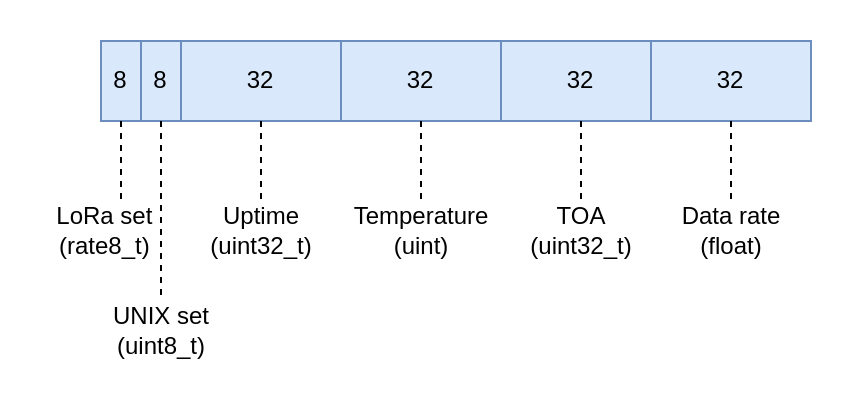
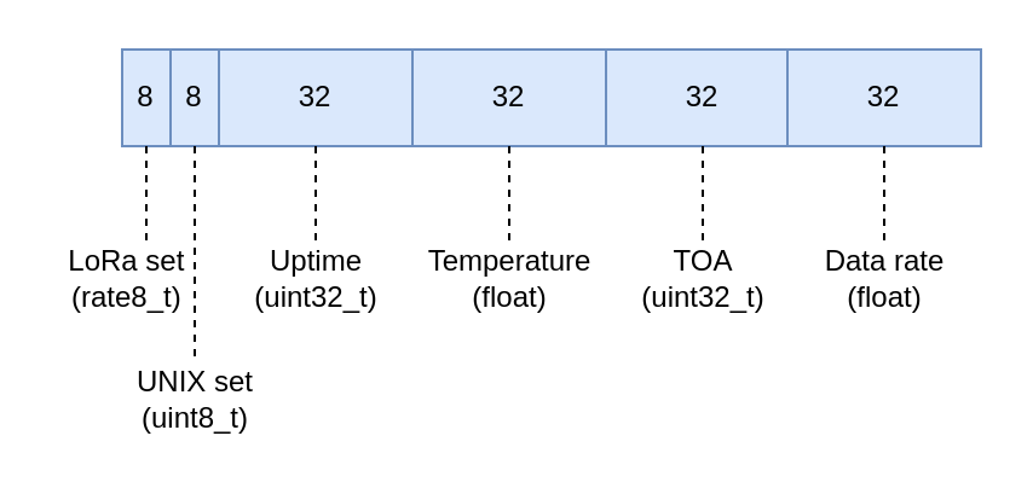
  <mxCell id="0" />
  <mxCell id="1" parent="0" />
  <mxCell id="2" value="8" style="rounded=0;whiteSpace=wrap;html=1;fillColor=#dae8fc;strokeColor=#6c8ebf;" parent="1" vertex="1"><mxGeometry x="70" y="20" width="20" height="40" as="geometry" /></mxCell>
  <mxCell id="3" value="32" style="rounded=0;whiteSpace=wrap;html=1;fillColor=#dae8fc;strokeColor=#6c8ebf;" parent="1" vertex="1"><mxGeometry x="170" y="20" width="80" height="40" as="geometry" /></mxCell>
  <mxCell id="4" value="32" style="rounded=0;whiteSpace=wrap;html=1;fillColor=#dae8fc;strokeColor=#6c8ebf;" parent="1" vertex="1"><mxGeometry x="250" y="20" width="80" height="40" as="geometry" /></mxCell>
  <mxCell id="5" value="8" style="rounded=0;whiteSpace=wrap;html=1;fillColor=#dae8fc;strokeColor=#6c8ebf;" parent="1" vertex="1"><mxGeometry x="50" y="20" width="20" height="40" as="geometry" /></mxCell>
  <mxCell id="6" value="LoRa set&amp;nbsp; &amp;nbsp; &amp;nbsp;&lt;br&gt;(rate8_t)&amp;nbsp; &amp;nbsp; &amp;nbsp;" style="text;html=1;align=center;verticalAlign=middle;resizable=0;points=[];autosize=1;" parent="1" vertex="1"><mxGeometry x="20" y="100" width="80" height="30" as="geometry" /></mxCell>
  <mxCell id="7" value="UNIX set&lt;br&gt;(uint8_t)" style="text;html=1;align=center;verticalAlign=middle;resizable=0;points=[];autosize=1;" parent="1" vertex="1"><mxGeometry x="50" y="150" width="60" height="30" as="geometry" /></mxCell>
  <mxCell id="8" value="" style="endArrow=none;dashed=1;html=1;exitX=0.5;exitY=1;exitDx=0;exitDy=0;" parent="1" source="5" target="6" edge="1"><mxGeometry width="50" height="50" relative="1" as="geometry"><mxPoint x="370" y="300" as="sourcePoint" /><mxPoint x="120" y="110" as="targetPoint" /></mxGeometry></mxCell>
  <mxCell id="9" value="" style="endArrow=none;dashed=1;html=1;exitX=0.5;exitY=1;exitDx=0;exitDy=0;" parent="1" source="2" target="7" edge="1"><mxGeometry width="50" height="50" relative="1" as="geometry"><mxPoint x="370" y="300" as="sourcePoint" /><mxPoint x="420" y="250" as="targetPoint" /></mxGeometry></mxCell>
- <mxCell id="10" value="Temperature&lt;br&gt;(uint)" style="text;html=1;align=center;verticalAlign=middle;resizable=0;points=[];autosize=1;" parent="1" vertex="1"><mxGeometry x="170" y="100" width="80" height="30" as="geometry" /></mxCell>
+ <mxCell id="10" value="Temperature&lt;br&gt;(float)" style="text;html=1;align=center;verticalAlign=middle;resizable=0;points=[];autosize=1;" parent="1" vertex="1"><mxGeometry x="170" y="100" width="80" height="30" as="geometry" /></mxCell>
  <mxCell id="11" value="TOA&lt;br&gt;(uint32_t)" style="text;html=1;align=center;verticalAlign=middle;resizable=0;points=[];autosize=1;" parent="1" vertex="1"><mxGeometry x="255" y="100" width="70" height="30" as="geometry" /></mxCell>
  <mxCell id="12" value="" style="endArrow=none;dashed=1;html=1;exitX=0.5;exitY=1;exitDx=0;exitDy=0;" parent="1" source="3" target="10" edge="1"><mxGeometry width="50" height="50" relative="1" as="geometry"><mxPoint x="370" y="300" as="sourcePoint" /><mxPoint x="420" y="250" as="targetPoint" /></mxGeometry></mxCell>
  <mxCell id="13" value="" style="endArrow=none;dashed=1;html=1;exitX=0.5;exitY=1;exitDx=0;exitDy=0;" parent="1" source="4" target="11" edge="1"><mxGeometry width="50" height="50" relative="1" as="geometry"><mxPoint x="370" y="300" as="sourcePoint" /><mxPoint x="420" y="250" as="targetPoint" /></mxGeometry></mxCell>
  <mxCell id="14" value="32" style="rounded=0;whiteSpace=wrap;html=1;fillColor=#dae8fc;strokeColor=#6c8ebf;" parent="1" vertex="1"><mxGeometry x="90" y="20" width="80" height="40" as="geometry" /></mxCell>
  <mxCell id="15" value="Uptime&lt;br&gt;(uint32_t)" style="text;html=1;align=center;verticalAlign=middle;resizable=0;points=[];autosize=1;" parent="1" vertex="1"><mxGeometry x="95" y="100" width="70" height="30" as="geometry" /></mxCell>
  <mxCell id="16" value="" style="endArrow=none;dashed=1;html=1;exitX=0.5;exitY=1;exitDx=0;exitDy=0;" parent="1" source="14" target="15" edge="1"><mxGeometry width="50" height="50" relative="1" as="geometry"><mxPoint x="290" y="300" as="sourcePoint" /><mxPoint x="340" y="250" as="targetPoint" /></mxGeometry></mxCell>
  <mxCell id="17" value="32" style="rounded=0;whiteSpace=wrap;html=1;fillColor=#dae8fc;strokeColor=#6c8ebf;" parent="1" vertex="1"><mxGeometry x="325" y="20" width="80" height="40" as="geometry" /></mxCell>
  <mxCell id="18" value="Data rate&lt;br&gt;(float)" style="text;html=1;align=center;verticalAlign=middle;resizable=0;points=[];autosize=1;" parent="1" vertex="1"><mxGeometry x="335" y="100" width="60" height="30" as="geometry" /></mxCell>
  <mxCell id="19" value="" style="endArrow=none;dashed=1;html=1;exitX=0.5;exitY=1;exitDx=0;exitDy=0;entryX=0.5;entryY=0.033;entryDx=0;entryDy=0;entryPerimeter=0;" parent="1" source="17" target="18" edge="1"><mxGeometry width="50" height="50" relative="1" as="geometry"><mxPoint x="300" y="70" as="sourcePoint" /><mxPoint x="300" y="110" as="targetPoint" /></mxGeometry></mxCell>
